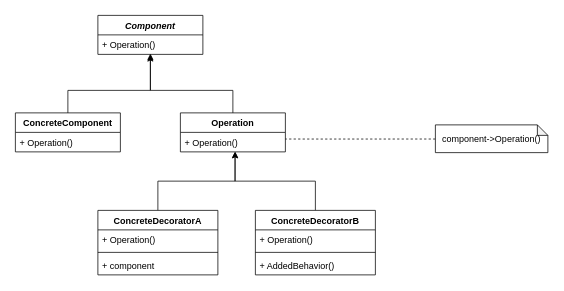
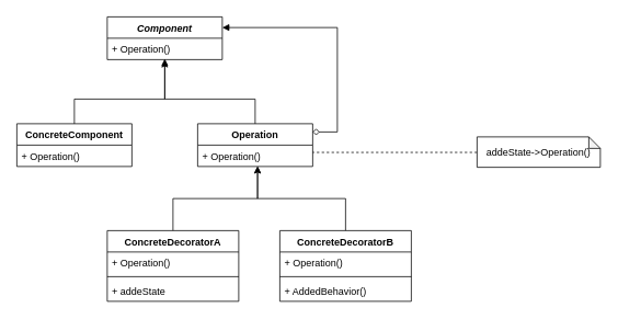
  <mxCell id="0" />
  <mxCell id="1" parent="0" />
  <mxCell id="2" value="Component" style="swimlane;fontStyle=3;childLayout=stackLayout;horizontal=1;startSize=26;fillColor=none;horizontalStack=0;resizeParent=1;resizeParentMax=0;resizeLast=0;collapsible=1;marginBottom=0;" vertex="1" parent="1"><mxGeometry x="130" y="20" width="140" height="52" as="geometry" /></mxCell>
  <mxCell id="3" value="+ Operation()" style="text;strokeColor=none;fillColor=none;align=left;verticalAlign=top;spacingLeft=4;spacingRight=4;overflow=hidden;rotatable=0;points=[[0,0.5],[1,0.5]];portConstraint=eastwest;" vertex="1" parent="2"><mxGeometry y="26" width="140" height="26" as="geometry" /></mxCell>
  <mxCell id="4" style="edgeStyle=orthogonalEdgeStyle;rounded=0;orthogonalLoop=1;jettySize=auto;html=1;entryX=0.5;entryY=0.962;entryDx=0;entryDy=0;entryPerimeter=0;" edge="1" parent="1" source="5" target="3"><mxGeometry relative="1" as="geometry"><Array as="points"><mxPoint x="90" y="120" /><mxPoint x="200" y="120" /></Array></mxGeometry></mxCell>
  <mxCell id="5" value="ConcreteComponent" style="swimlane;fontStyle=1;childLayout=stackLayout;horizontal=1;startSize=26;fillColor=none;horizontalStack=0;resizeParent=1;resizeParentMax=0;resizeLast=0;collapsible=1;marginBottom=0;" vertex="1" parent="1"><mxGeometry x="20" y="150" width="140" height="52" as="geometry" /></mxCell>
  <mxCell id="6" value="+ Operation()" style="text;strokeColor=none;fillColor=none;align=left;verticalAlign=top;spacingLeft=4;spacingRight=4;overflow=hidden;rotatable=0;points=[[0,0.5],[1,0.5]];portConstraint=eastwest;" vertex="1" parent="5"><mxGeometry y="26" width="140" height="26" as="geometry" /></mxCell>
  <mxCell id="7" style="edgeStyle=orthogonalEdgeStyle;rounded=0;orthogonalLoop=1;jettySize=auto;html=1;entryX=0.5;entryY=1.038;entryDx=0;entryDy=0;entryPerimeter=0;" edge="1" parent="1" source="9" target="3"><mxGeometry relative="1" as="geometry"><Array as="points"><mxPoint x="310" y="120" /><mxPoint x="200" y="120" /></Array></mxGeometry></mxCell>
+ <mxCell id="8" style="edgeStyle=orthogonalEdgeStyle;rounded=0;orthogonalLoop=1;jettySize=auto;html=1;entryX=1;entryY=0.25;entryDx=0;entryDy=0;endArrow=block;endFill=1;startArrow=diamond;startFill=0;" edge="1" parent="1" source="9" target="2"><mxGeometry relative="1" as="geometry"><Array as="points"><mxPoint x="410" y="160" /><mxPoint x="410" y="33" /></Array></mxGeometry></mxCell>
  <mxCell id="9" value="Operation" style="swimlane;fontStyle=1;childLayout=stackLayout;horizontal=1;startSize=26;fillColor=none;horizontalStack=0;resizeParent=1;resizeParentMax=0;resizeLast=0;collapsible=1;marginBottom=0;" vertex="1" parent="1"><mxGeometry x="240" y="150" width="140" height="52" as="geometry" /></mxCell>
  <mxCell id="10" value="+ Operation()" style="text;strokeColor=none;fillColor=none;align=left;verticalAlign=top;spacingLeft=4;spacingRight=4;overflow=hidden;rotatable=0;points=[[0,0.5],[1,0.5]];portConstraint=eastwest;" vertex="1" parent="9"><mxGeometry y="26" width="140" height="26" as="geometry" /></mxCell>
  <mxCell id="11" style="edgeStyle=orthogonalEdgeStyle;rounded=0;orthogonalLoop=1;jettySize=auto;html=1;entryX=0.521;entryY=0.984;entryDx=0;entryDy=0;entryPerimeter=0;" edge="1" parent="1" source="12" target="10"><mxGeometry relative="1" as="geometry" /></mxCell>
  <mxCell id="12" value="ConcreteDecoratorA" style="swimlane;fontStyle=1;align=center;verticalAlign=top;childLayout=stackLayout;horizontal=1;startSize=26;horizontalStack=0;resizeParent=1;resizeParentMax=0;resizeLast=0;collapsible=1;marginBottom=0;" vertex="1" parent="1"><mxGeometry x="130" y="280" width="160" height="86" as="geometry" /></mxCell>
  <mxCell id="13" value="+ Operation()" style="text;strokeColor=none;fillColor=none;align=left;verticalAlign=top;spacingLeft=4;spacingRight=4;overflow=hidden;rotatable=0;points=[[0,0.5],[1,0.5]];portConstraint=eastwest;" vertex="1" parent="12"><mxGeometry y="26" width="160" height="26" as="geometry" /></mxCell>
  <mxCell id="14" value="" style="line;strokeWidth=1;fillColor=none;align=left;verticalAlign=middle;spacingTop=-1;spacingLeft=3;spacingRight=3;rotatable=0;labelPosition=right;points=[];portConstraint=eastwest;" vertex="1" parent="12"><mxGeometry y="52" width="160" height="8" as="geometry" /></mxCell>
- <mxCell id="15" value="+ component" style="text;strokeColor=none;fillColor=none;align=left;verticalAlign=top;spacingLeft=4;spacingRight=4;overflow=hidden;rotatable=0;points=[[0,0.5],[1,0.5]];portConstraint=eastwest;" vertex="1" parent="12"><mxGeometry y="60" width="160" height="26" as="geometry" /></mxCell>
+ <mxCell id="15" value="+ addeState" style="text;strokeColor=none;fillColor=none;align=left;verticalAlign=top;spacingLeft=4;spacingRight=4;overflow=hidden;rotatable=0;points=[[0,0.5],[1,0.5]];portConstraint=eastwest;" vertex="1" parent="12"><mxGeometry y="60" width="160" height="26" as="geometry" /></mxCell>
  <mxCell id="16" style="edgeStyle=orthogonalEdgeStyle;rounded=0;orthogonalLoop=1;jettySize=auto;html=1;entryX=0.521;entryY=1.005;entryDx=0;entryDy=0;entryPerimeter=0;" edge="1" parent="1" source="17" target="10"><mxGeometry relative="1" as="geometry" /></mxCell>
  <mxCell id="17" value="ConcreteDecoratorB" style="swimlane;fontStyle=1;align=center;verticalAlign=top;childLayout=stackLayout;horizontal=1;startSize=26;horizontalStack=0;resizeParent=1;resizeParentMax=0;resizeLast=0;collapsible=1;marginBottom=0;" vertex="1" parent="1"><mxGeometry x="340" y="280" width="160" height="86" as="geometry" /></mxCell>
  <mxCell id="18" value="+ Operation()&#10;&#10;" style="text;strokeColor=none;fillColor=none;align=left;verticalAlign=top;spacingLeft=4;spacingRight=4;overflow=hidden;rotatable=0;points=[[0,0.5],[1,0.5]];portConstraint=eastwest;" vertex="1" parent="17"><mxGeometry y="26" width="160" height="26" as="geometry" /></mxCell>
  <mxCell id="19" value="" style="line;strokeWidth=1;fillColor=none;align=left;verticalAlign=middle;spacingTop=-1;spacingLeft=3;spacingRight=3;rotatable=0;labelPosition=right;points=[];portConstraint=eastwest;" vertex="1" parent="17"><mxGeometry y="52" width="160" height="8" as="geometry" /></mxCell>
  <mxCell id="20" value="+ AddedBehavior()" style="text;strokeColor=none;fillColor=none;align=left;verticalAlign=top;spacingLeft=4;spacingRight=4;overflow=hidden;rotatable=0;points=[[0,0.5],[1,0.5]];portConstraint=eastwest;" vertex="1" parent="17"><mxGeometry y="60" width="160" height="26" as="geometry" /></mxCell>
  <mxCell id="21" style="edgeStyle=orthogonalEdgeStyle;rounded=0;orthogonalLoop=1;jettySize=auto;html=1;endArrow=none;endFill=0;dashed=1;" edge="1" parent="1"><mxGeometry relative="1" as="geometry"><mxPoint x="580" y="184.857" as="sourcePoint" /><mxPoint x="380" y="184.857" as="targetPoint" /><Array as="points"><mxPoint x="430" y="185" /><mxPoint x="430" y="185" /></Array></mxGeometry></mxCell>
- <mxCell id="22" value="&lt;div style=&quot;text-align: left&quot;&gt;component-&amp;gt;Operation()&lt;/div&gt;" style="shape=note;whiteSpace=wrap;html=1;backgroundOutline=1;darkOpacity=0.05;size=14;" vertex="1" parent="1"><mxGeometry x="580" y="166" width="150" height="37" as="geometry" /></mxCell>
+ <mxCell id="22" value="&lt;div style=&quot;text-align: left&quot;&gt;addeState-&amp;gt;Operation()&lt;/div&gt;" style="shape=note;whiteSpace=wrap;html=1;backgroundOutline=1;darkOpacity=0.05;size=14;" vertex="1" parent="1"><mxGeometry x="580" y="166" width="150" height="37" as="geometry" /></mxCell>
